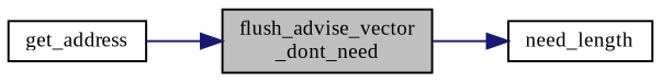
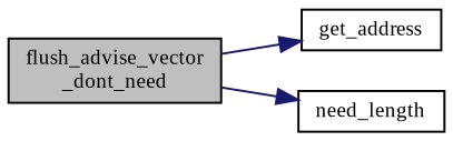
  digraph {
    fontname="Liberation Serif"
    rankdir=LR
    node [color=black fillcolor=white fontname="Liberation Serif" fontsize=10 shape=record style=filled]
    edge [color=midnightblue fontname="Liberation Serif" fontsize=10 labelfontname=Helvetica labelfontsize=10 style=solid]
    n1 [fillcolor=grey75 fontcolor=black height=0.2 label="flush_advise_vector\l_dont_need" width=0.4]
    n2 [height=0.2 label=get_address width=0.4]
    n3 [height=0.2 label=need_length width=0.4]
-   n2 -> n1
+   n1 -> n2
    n1 -> n3
  }
